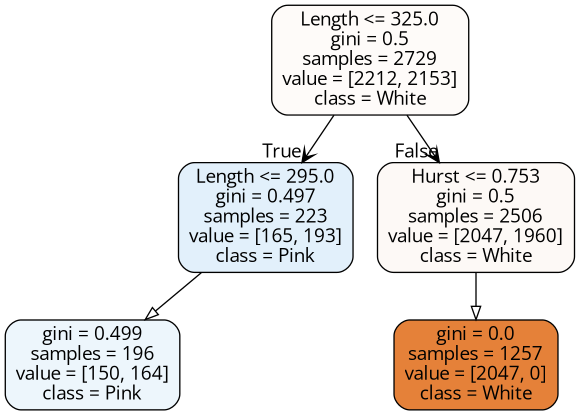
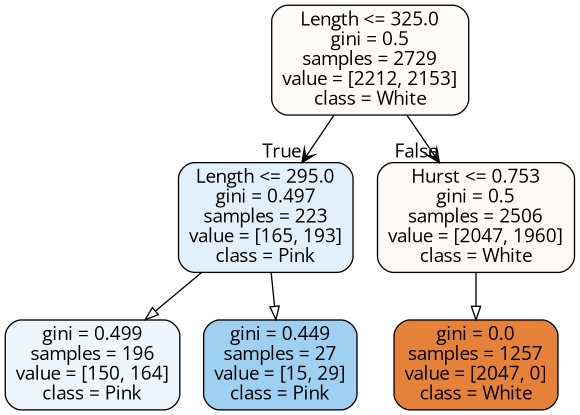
  digraph {
    fontname="Open Sans"
    node [color=black fontname="Open Sans" shape=box style="filled, rounded"]
    edge [arrowhead=onormal fontname="Open Sans"]
    n1 [fillcolor="#e5813907" label="Length <= 325.0\ngini = 0.5\nsamples = 2729\nvalue = [2212, 2153]\nclass = White"]
    n2 [fillcolor="#399de525" label="Length <= 295.0\ngini = 0.497\nsamples = 223\nvalue = [165, 193]\nclass = Pink"]
    n3 [fillcolor="#e581390b" label="Hurst <= 0.753\ngini = 0.5\nsamples = 2506\nvalue = [2047, 1960]\nclass = White"]
    n4 [fillcolor="#399de516" label="gini = 0.499\nsamples = 196\nvalue = [150, 164]\nclass = Pink"]
+   n5 [fillcolor="#399de57b" label="gini = 0.449\nsamples = 27\nvalue = [15, 29]\nclass = Pink"]
    n6 [fillcolor="#e58139ff" label="gini = 0.0\nsamples = 1257\nvalue = [2047, 0]\nclass = White"]
    n1 -> n2 [arrowhead=vee headlabel=True labelangle=45 labeldistance=2.5]
    n1 -> n3 [arrowhead=vee headlabel=False labelangle=-45 labeldistance=2.5]
    n2 -> n4
+   n2 -> n5
    n3 -> n6
  }
